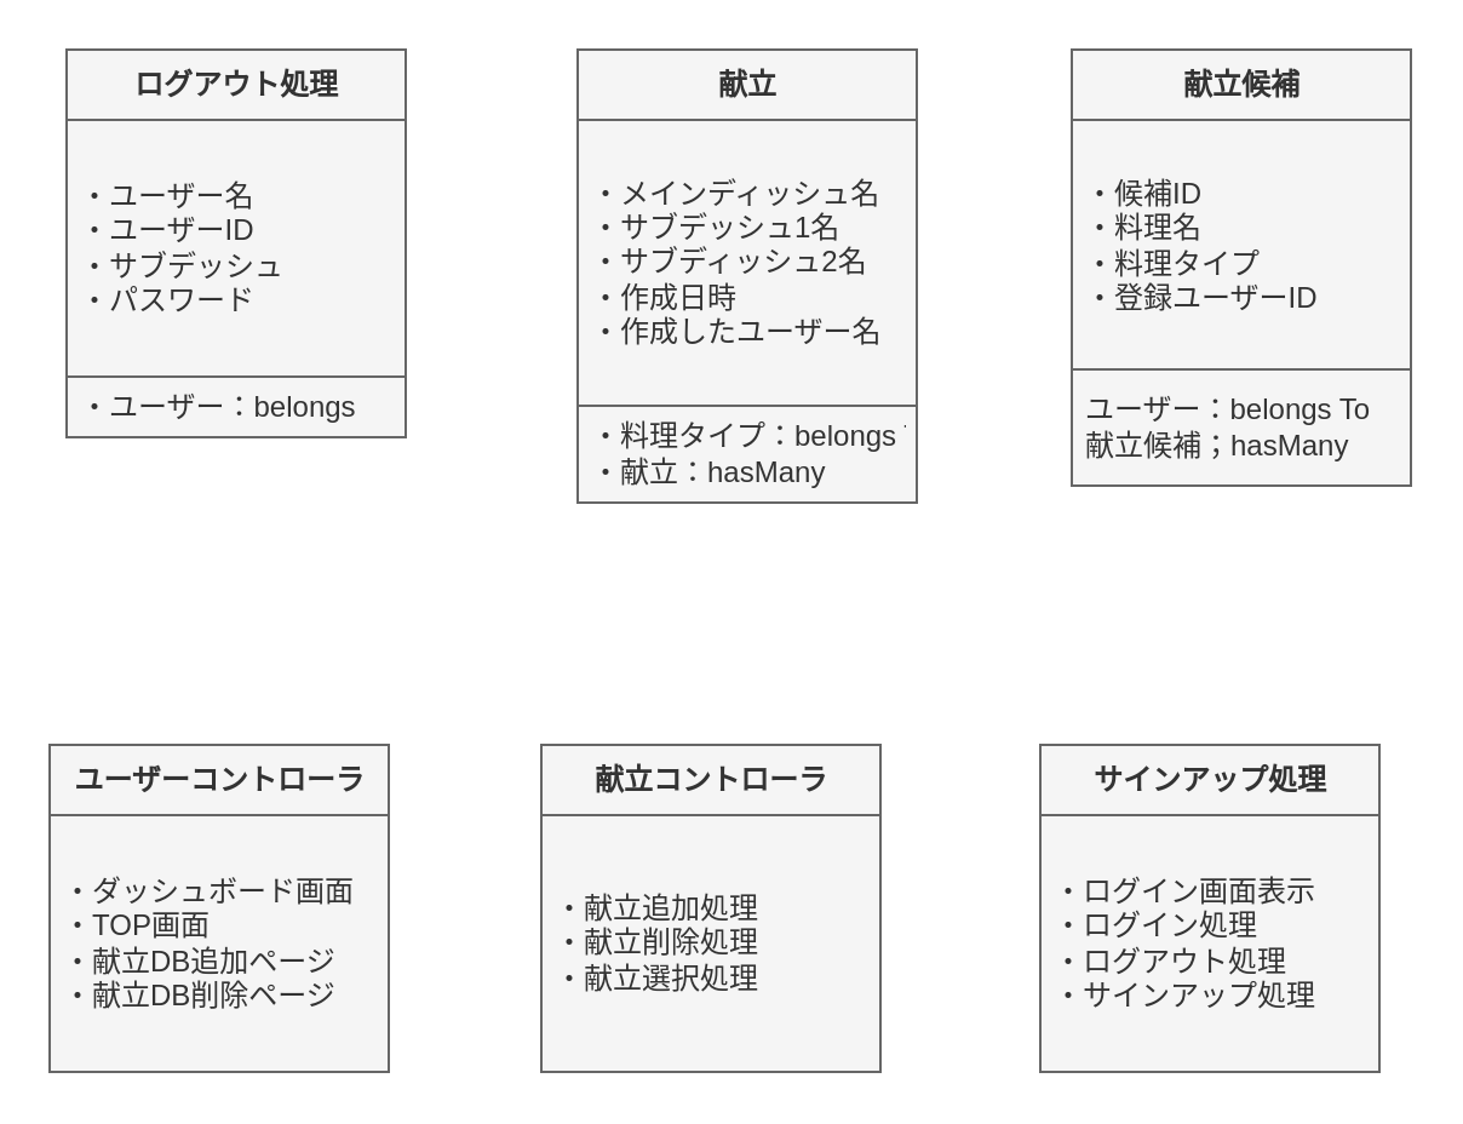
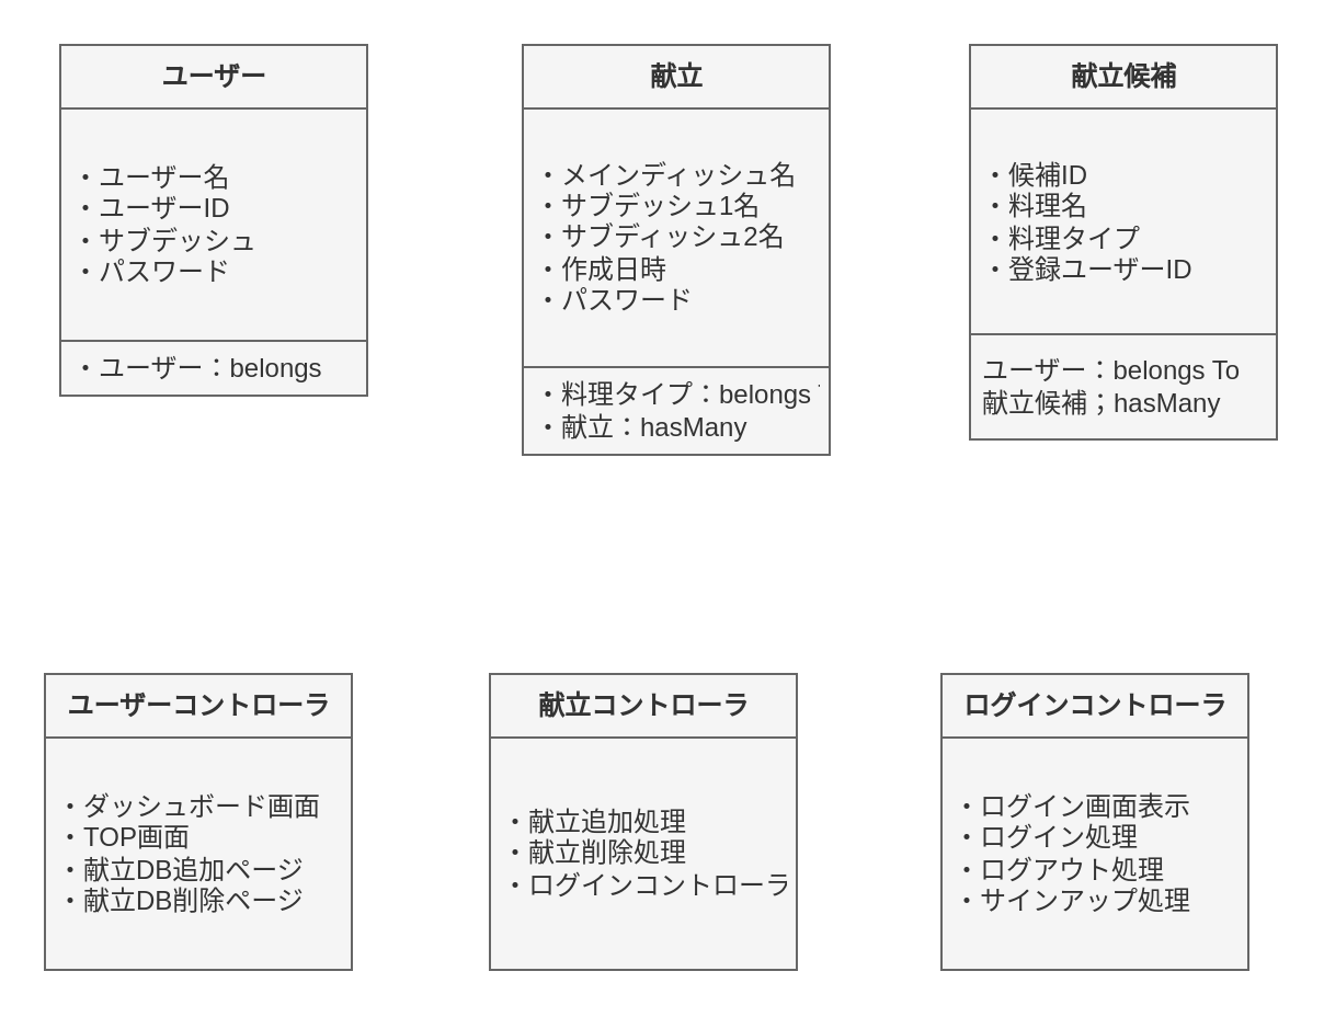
  <mxCell id="0" />
  <mxCell id="1" parent="0" />
- <mxCell id="2" value="ログアウト処理" style="swimlane;fontStyle=1;align=center;verticalAlign=middle;childLayout=stackLayout;horizontal=1;startSize=29;horizontalStack=0;resizeParent=1;resizeParentMax=0;resizeLast=0;collapsible=0;marginBottom=0;html=1;fillColor=#f5f5f5;fontColor=#333333;strokeColor=#666666;" vertex="1" parent="1"><mxGeometry x="27" y="20" width="140" height="160" as="geometry" /></mxCell>
+ <mxCell id="2" value="ユーザー" style="swimlane;fontStyle=1;align=center;verticalAlign=middle;childLayout=stackLayout;horizontal=1;startSize=29;horizontalStack=0;resizeParent=1;resizeParentMax=0;resizeLast=0;collapsible=0;marginBottom=0;html=1;fillColor=#f5f5f5;fontColor=#333333;strokeColor=#666666;" vertex="1" parent="1"><mxGeometry x="27" y="20" width="140" height="160" as="geometry" /></mxCell>
  <mxCell id="3" value="・ユーザー名&lt;br&gt;・ユーザーID&lt;br&gt;・サブデッシュ&lt;br&gt;・パスワード" style="text;html=1;strokeColor=#666666;fillColor=#f5f5f5;align=left;verticalAlign=middle;spacingLeft=4;spacingRight=4;overflow=hidden;rotatable=0;points=[[0,0.5],[1,0.5]];portConstraint=eastwest;fontColor=#333333;" vertex="1" parent="2"><mxGeometry y="29" width="140" height="106" as="geometry" /></mxCell>
  <mxCell id="4" value="・ユーザー：belongs" style="text;html=1;strokeColor=#666666;fillColor=#f5f5f5;align=left;verticalAlign=middle;spacingLeft=4;spacingRight=4;overflow=hidden;rotatable=0;points=[[0,0.5],[1,0.5]];portConstraint=eastwest;fontColor=#333333;" vertex="1" parent="2"><mxGeometry y="135" width="140" height="25" as="geometry" /></mxCell>
  <mxCell id="5" value="献立" style="swimlane;fontStyle=1;align=center;verticalAlign=middle;childLayout=stackLayout;horizontal=1;startSize=29;horizontalStack=0;resizeParent=1;resizeParentMax=0;resizeLast=0;collapsible=0;marginBottom=0;html=1;fillColor=#f5f5f5;fontColor=#333333;strokeColor=#666666;" vertex="1" parent="1"><mxGeometry x="238" y="20" width="140" height="187" as="geometry" /></mxCell>
- <mxCell id="6" value="・メインディッシュ名&lt;br&gt;・サブデッシュ1名&lt;br&gt;・サブディッシュ2名&lt;br&gt;・作成日時&lt;br&gt;・作成したユーザー名" style="text;html=1;strokeColor=#666666;fillColor=#f5f5f5;align=left;verticalAlign=middle;spacingLeft=4;spacingRight=4;overflow=hidden;rotatable=0;points=[[0,0.5],[1,0.5]];portConstraint=eastwest;fontColor=#333333;" vertex="1" parent="5"><mxGeometry y="29" width="140" height="118" as="geometry" /></mxCell>
+ <mxCell id="6" value="・メインディッシュ名&lt;br&gt;・サブデッシュ1名&lt;br&gt;・サブディッシュ2名&lt;br&gt;・作成日時&lt;br&gt;・パスワード" style="text;html=1;strokeColor=#666666;fillColor=#f5f5f5;align=left;verticalAlign=middle;spacingLeft=4;spacingRight=4;overflow=hidden;rotatable=0;points=[[0,0.5],[1,0.5]];portConstraint=eastwest;fontColor=#333333;" vertex="1" parent="5"><mxGeometry y="29" width="140" height="118" as="geometry" /></mxCell>
  <mxCell id="7" value="・料理タイプ：belongs To&lt;br&gt;・献立：hasMany" style="text;html=1;strokeColor=#666666;fillColor=#f5f5f5;align=left;verticalAlign=middle;spacingLeft=4;spacingRight=4;overflow=hidden;rotatable=0;points=[[0,0.5],[1,0.5]];portConstraint=eastwest;fontColor=#333333;" vertex="1" parent="5"><mxGeometry y="147" width="140" height="40" as="geometry" /></mxCell>
  <mxCell id="8" value="献立候補" style="swimlane;fontStyle=1;align=center;verticalAlign=middle;childLayout=stackLayout;horizontal=1;startSize=29;horizontalStack=0;resizeParent=1;resizeParentMax=0;resizeLast=0;collapsible=0;marginBottom=0;html=1;fillColor=#f5f5f5;fontColor=#333333;strokeColor=#666666;" vertex="1" parent="1"><mxGeometry x="442" y="20" width="140" height="180" as="geometry" /></mxCell>
  <mxCell id="9" value="・候補ID&lt;br&gt;・料理名&lt;br&gt;・料理タイプ&lt;br&gt;・登録ユーザーID&lt;br&gt;" style="text;html=1;strokeColor=#666666;fillColor=#f5f5f5;align=left;verticalAlign=middle;spacingLeft=4;spacingRight=4;overflow=hidden;rotatable=0;points=[[0,0.5],[1,0.5]];portConstraint=eastwest;fontColor=#333333;" vertex="1" parent="8"><mxGeometry y="29" width="140" height="103" as="geometry" /></mxCell>
  <mxCell id="10" value="ユーザー：belongs To&lt;br&gt;献立候補；hasMany" style="text;html=1;strokeColor=#666666;fillColor=#f5f5f5;align=left;verticalAlign=middle;spacingLeft=4;spacingRight=4;overflow=hidden;rotatable=0;points=[[0,0.5],[1,0.5]];portConstraint=eastwest;fontColor=#333333;" vertex="1" parent="8"><mxGeometry y="132" width="140" height="48" as="geometry" /></mxCell>
  <mxCell id="11" value="ユーザーコントローラ" style="swimlane;fontStyle=1;align=center;verticalAlign=middle;childLayout=stackLayout;horizontal=1;startSize=29;horizontalStack=0;resizeParent=1;resizeParentMax=0;resizeLast=0;collapsible=0;marginBottom=0;html=1;fillColor=#f5f5f5;fontColor=#333333;strokeColor=#666666;" vertex="1" parent="1"><mxGeometry x="20" y="307" width="140" height="135" as="geometry" /></mxCell>
  <mxCell id="12" value="・ダッシュボード画面&lt;br&gt;・TOP画面&lt;br&gt;・献立DB追加ページ&lt;br&gt;・献立DB削除ページ" style="text;html=1;strokeColor=#666666;fillColor=#f5f5f5;align=left;verticalAlign=middle;spacingLeft=4;spacingRight=4;overflow=hidden;rotatable=0;points=[[0,0.5],[1,0.5]];portConstraint=eastwest;fontColor=#333333;" vertex="1" parent="11"><mxGeometry y="29" width="140" height="106" as="geometry" /></mxCell>
- <mxCell id="13" value="サインアップ処理" style="swimlane;fontStyle=1;align=center;verticalAlign=middle;childLayout=stackLayout;horizontal=1;startSize=29;horizontalStack=0;resizeParent=1;resizeParentMax=0;resizeLast=0;collapsible=0;marginBottom=0;html=1;fillColor=#f5f5f5;fontColor=#333333;strokeColor=#666666;" vertex="1" parent="1"><mxGeometry x="429" y="307" width="140" height="135" as="geometry" /></mxCell>
+ <mxCell id="13" value="ログインコントローラ" style="swimlane;fontStyle=1;align=center;verticalAlign=middle;childLayout=stackLayout;horizontal=1;startSize=29;horizontalStack=0;resizeParent=1;resizeParentMax=0;resizeLast=0;collapsible=0;marginBottom=0;html=1;fillColor=#f5f5f5;fontColor=#333333;strokeColor=#666666;" vertex="1" parent="1"><mxGeometry x="429" y="307" width="140" height="135" as="geometry" /></mxCell>
  <mxCell id="14" value="・ログイン画面表示&lt;br&gt;・ログイン処理&lt;br&gt;・ログアウト処理&lt;br&gt;・サインアップ処理" style="text;html=1;strokeColor=#666666;fillColor=#f5f5f5;align=left;verticalAlign=middle;spacingLeft=4;spacingRight=4;overflow=hidden;rotatable=0;points=[[0,0.5],[1,0.5]];portConstraint=eastwest;fontColor=#333333;" vertex="1" parent="13"><mxGeometry y="29" width="140" height="106" as="geometry" /></mxCell>
  <mxCell id="15" value="献立コントローラ" style="swimlane;fontStyle=1;align=center;verticalAlign=middle;childLayout=stackLayout;horizontal=1;startSize=29;horizontalStack=0;resizeParent=1;resizeParentMax=0;resizeLast=0;collapsible=0;marginBottom=0;html=1;fillColor=#f5f5f5;fontColor=#333333;strokeColor=#666666;" vertex="1" parent="1"><mxGeometry x="223" y="307" width="140" height="135" as="geometry" /></mxCell>
- <mxCell id="16" value="・献立追加処理&lt;br&gt;・献立削除処理&lt;br&gt;・献立選択処理" style="text;html=1;strokeColor=#666666;fillColor=#f5f5f5;align=left;verticalAlign=middle;spacingLeft=4;spacingRight=4;overflow=hidden;rotatable=0;points=[[0,0.5],[1,0.5]];portConstraint=eastwest;fontColor=#333333;" vertex="1" parent="15"><mxGeometry y="29" width="140" height="106" as="geometry" /></mxCell>
+ <mxCell id="16" value="・献立追加処理&lt;br&gt;・献立削除処理&lt;br&gt;・ログインコントローラ" style="text;html=1;strokeColor=#666666;fillColor=#f5f5f5;align=left;verticalAlign=middle;spacingLeft=4;spacingRight=4;overflow=hidden;rotatable=0;points=[[0,0.5],[1,0.5]];portConstraint=eastwest;fontColor=#333333;" vertex="1" parent="15"><mxGeometry y="29" width="140" height="106" as="geometry" /></mxCell>
